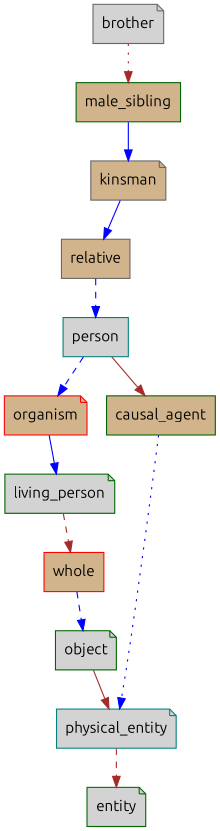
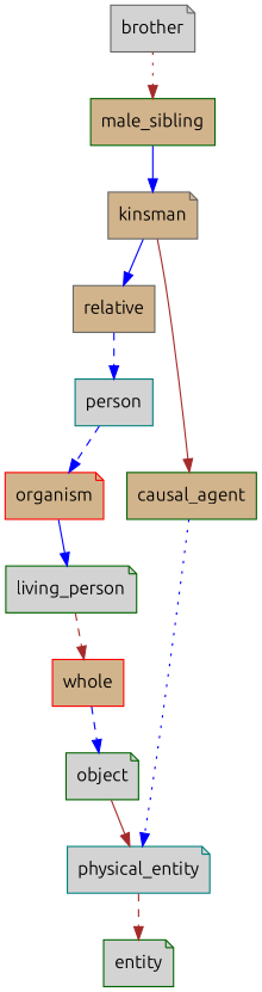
  digraph {
    fontname=Ubuntu
    node [color=darkgreen fillcolor=lightgrey fontname=Ubuntu shape=note style=filled]
    edge [color=blue fontname=Ubuntu style=solid]
    brother [color=gray40]
    male_sibling [fillcolor=tan shape=box]
    kinsman [color=gray40 fillcolor=tan]
    relative [color=gray40 fillcolor=tan shape=box]
    person [color=teal shape=box]
    causal_agent [fillcolor=tan shape=box]
    organism [color=red fillcolor=tan]
    physical_entity [color=teal]
    n9 [label=living_person]
    entity
    whole [color=red fillcolor=tan shape=box]
    object
    brother -> male_sibling [color=brown style=dotted]
    male_sibling -> kinsman
    kinsman -> relative
    relative -> person [style=dashed]
-   person -> causal_agent [color=brown]
+   kinsman -> causal_agent [color=brown]
    person -> organism [style=dashed]
    causal_agent -> physical_entity [style=dotted]
    organism -> n9
    physical_entity -> entity [color=brown style=dashed]
    n9 -> whole [color=brown style=dashed]
    whole -> object [style=dashed]
    object -> physical_entity [color=brown]
  }
